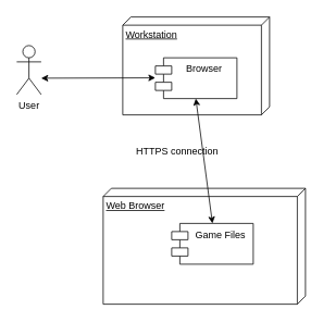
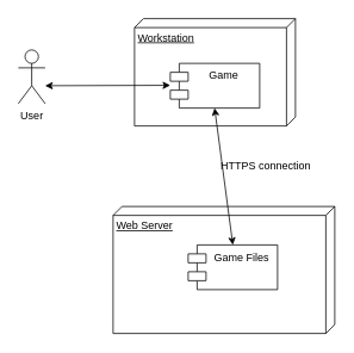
  <mxCell id="0" />
  <mxCell id="1" parent="0" />
  <mxCell id="2" value="User" style="shape=umlActor;verticalLabelPosition=bottom;verticalAlign=top;html=1;" parent="1" vertex="1"><mxGeometry x="20" y="55" width="30" height="60" as="geometry" /></mxCell>
  <mxCell id="3" value="Workstation" style="verticalAlign=top;align=left;spacingTop=8;spacingLeft=2;spacingRight=12;shape=cube;size=10;direction=south;fontStyle=4;html=1;whiteSpace=wrap;" parent="1" vertex="1"><mxGeometry x="150" y="20" width="180" height="120" as="geometry" /></mxCell>
- <mxCell id="4" value="Browser" style="shape=module;align=left;spacingLeft=20;align=center;verticalAlign=top;whiteSpace=wrap;html=1;" parent="1" vertex="1"><mxGeometry x="190" y="70" width="100" height="50" as="geometry" /></mxCell>
- <mxCell id="5" value="Web Browser" style="verticalAlign=top;align=left;spacingTop=8;spacingLeft=2;spacingRight=12;shape=cube;size=10;direction=south;fontStyle=4;html=1;whiteSpace=wrap;" parent="1" vertex="1"><mxGeometry x="126" y="230" width="248" height="142" as="geometry" /></mxCell>
+ <mxCell id="4" value="Game" style="shape=module;align=left;spacingLeft=20;align=center;verticalAlign=top;whiteSpace=wrap;html=1;" parent="1" vertex="1"><mxGeometry x="190" y="70" width="100" height="50" as="geometry" /></mxCell>
+ <mxCell id="5" value="Web Server" style="verticalAlign=top;align=left;spacingTop=8;spacingLeft=2;spacingRight=12;shape=cube;size=10;direction=south;fontStyle=4;html=1;whiteSpace=wrap;" parent="1" vertex="1"><mxGeometry x="126" y="230" width="248" height="142" as="geometry" /></mxCell>
  <mxCell id="6" value="" style="endArrow=classic;startArrow=classic;html=1;rounded=0;" parent="1" edge="1"><mxGeometry width="50" height="50" relative="1" as="geometry"><mxPoint x="50" y="95" as="sourcePoint" /><mxPoint x="190" y="94.58" as="targetPoint" /></mxGeometry></mxCell>
  <mxCell id="7" value="" style="endArrow=classic;startArrow=classic;html=1;rounded=0;exitX=0.5;exitY=0;exitDx=0;exitDy=0;" parent="1" source="9" edge="1"><mxGeometry width="50" height="50" relative="1" as="geometry"><mxPoint x="240" y="241" as="sourcePoint" /><mxPoint x="239.58" y="120" as="targetPoint" /></mxGeometry></mxCell>
- <mxCell id="8" value="HTTPS connection" style="text;html=1;align=center;verticalAlign=middle;whiteSpace=wrap;rounded=0;" parent="1" vertex="1"><mxGeometry x="147" y="170" width="140" height="30" as="geometry" /></mxCell>
+ <mxCell id="8" value="HTTPS connection" style="text;html=1;align=center;verticalAlign=middle;whiteSpace=wrap;rounded=0;" parent="1" vertex="1"><mxGeometry x="227" y="170" width="140" height="30" as="geometry" /></mxCell>
  <mxCell id="9" value="Game Files" style="shape=module;align=left;spacingLeft=20;align=center;verticalAlign=top;whiteSpace=wrap;html=1;" parent="1" vertex="1"><mxGeometry x="210" y="273" width="100" height="50" as="geometry" /></mxCell>
